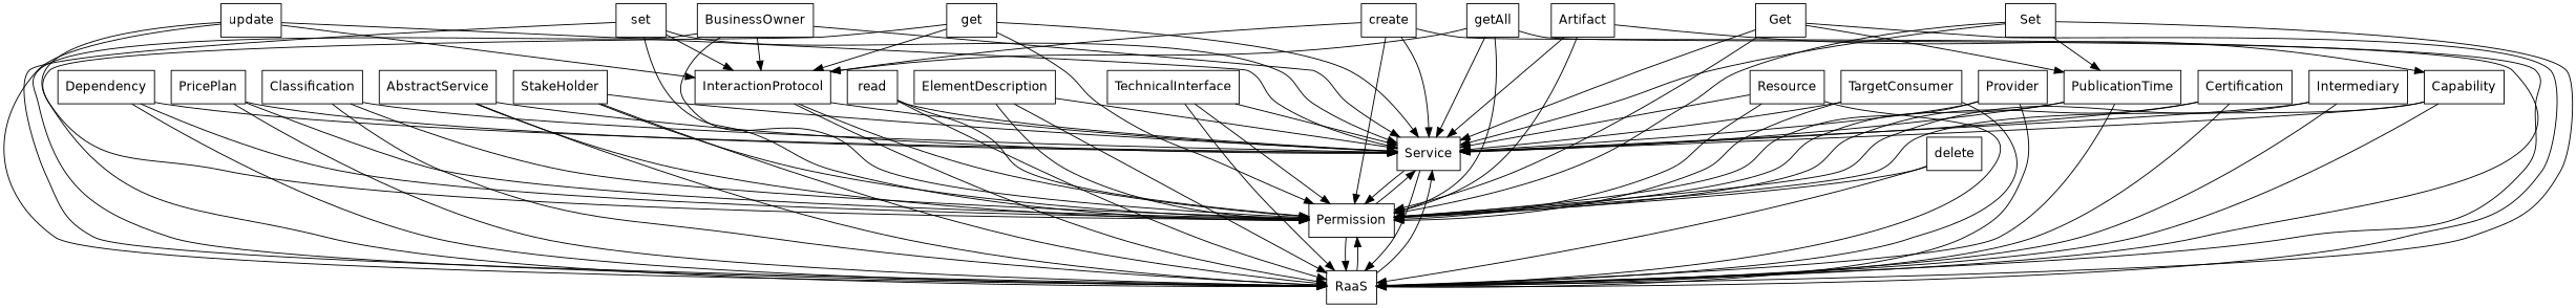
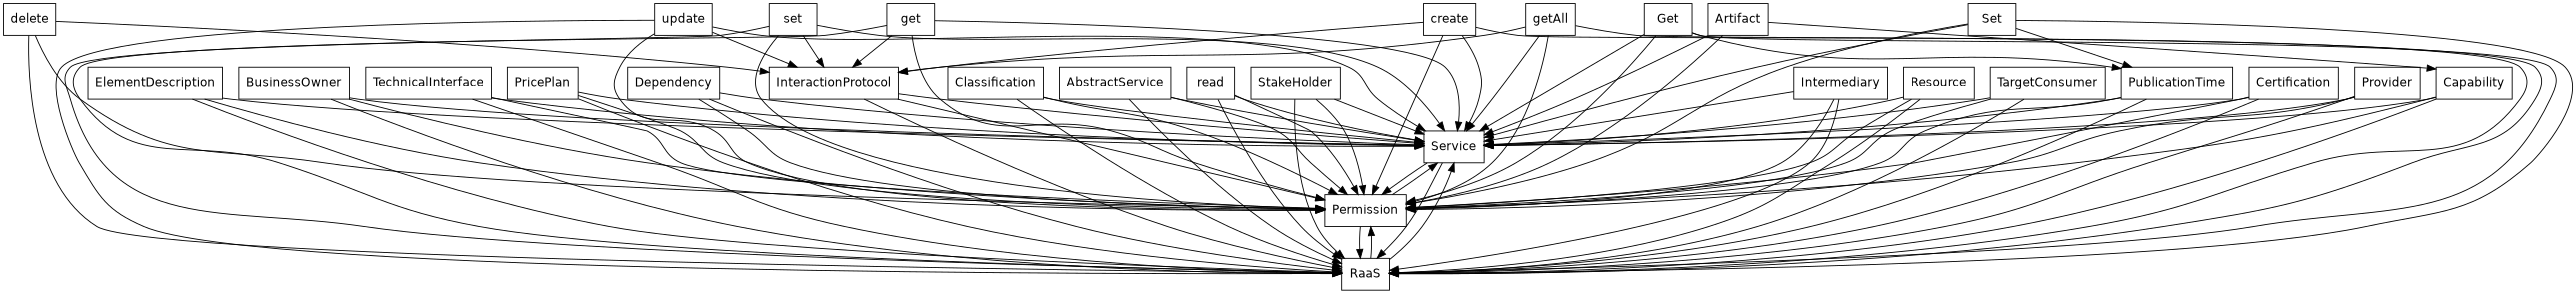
  digraph {
    fontname="DejaVu Sans"
    rankdir=TB
    node [fontname="DejaVu Sans" shape=box]
    edge [arrowhead=normal fontname="DejaVu Sans"]
    n1 [label=update]
    n2 [label=Service]
    n3 [label=InteractionProtocol]
    n4 [label=Permission]
    n5 [label=RaaS]
    n6 [label=StakeHolder]
    n7 [label=PublicationTime]
    n8 [label=ElementDescription]
    n9 [label=set]
    n10 [label=BusinessOwner]
    n11 [label=TechnicalInterface]
    n12 [label=PricePlan]
    n13 [label=Dependency]
    n14 [label=Classification]
    n15 [label=AbstractService]
    n16 [label=delete]
    n17 [label=getAll]
    n18 [label=read]
    n19 [label=Certification]
    n20 [label=Set]
    n21 [label=Intermediary]
    n22 [label=Resource]
    n23 [label=get]
    n24 [label=TargetConsumer]
    n25 [label=create]
    n26 [label=Artifact]
    n27 [label=Capability]
    n28 [label=Get]
    n29 [label=Provider]
    n1 -> n2
    n1 -> n3
    n1 -> n4
    n1 -> n5
    n2 -> n4
    n2 -> n5
    n3 -> n2
    n3 -> n4
    n3 -> n5
    n4 -> n2
    n4 -> n5
    n5 -> n2
    n5 -> n4
    n6 -> n2
    n6 -> n4
    n6 -> n5
    n7 -> n2
    n7 -> n4
    n7 -> n5
    n8 -> n2
    n8 -> n4
    n8 -> n5
    n9 -> n2
    n9 -> n3
    n9 -> n4
    n9 -> n5
    n10 -> n2
    n10 -> n4
    n10 -> n5
    n11 -> n2
    n11 -> n4
    n11 -> n5
    n12 -> n2
    n12 -> n4
    n12 -> n5
    n13 -> n2
    n13 -> n4
    n13 -> n5
    n14 -> n2
    n14 -> n4
    n14 -> n5
    n15 -> n2
    n15 -> n4
    n15 -> n5
-   n10 -> n3
+   n16 -> n3
    n16 -> n4
    n16 -> n5
    n17 -> n2
    n17 -> n3
    n17 -> n4
    n17 -> n5
    n18 -> n2
    n18 -> n4
    n18 -> n5
    n19 -> n2
    n19 -> n4
    n19 -> n5
    n20 -> n2
    n20 -> n4
    n20 -> n5
    n20 -> n7
    n21 -> n2
    n21 -> n4
    n21 -> n5
    n22 -> n2
    n22 -> n4
    n22 -> n5
    n23 -> n2
    n23 -> n3
    n23 -> n4
    n23 -> n5
    n24 -> n2
    n24 -> n4
    n24 -> n5
    n25 -> n2
    n25 -> n3
    n25 -> n4
    n25 -> n5
    n26 -> n2
    n26 -> n4
    n26 -> n27
    n27 -> n2
    n27 -> n4
    n27 -> n5
    n28 -> n2
    n28 -> n4
    n28 -> n5
    n28 -> n7
    n29 -> n2
    n29 -> n4
    n29 -> n5
  }
